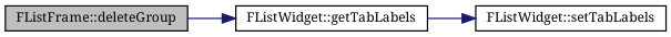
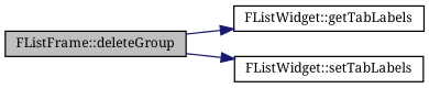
  digraph {
    fontname="Noto Serif"
    rankdir=LR
    node [color=black fillcolor=white fontname="Noto Serif" fontsize=10 shape=record style=filled]
    edge [color=midnightblue fontname="Noto Serif" fontsize=10 labelfontname=Helvetica labelfontsize=10 style=solid]
    n1 [fillcolor=grey75 fontcolor=black height=0.2 label="FListFrame::deleteGroup" width=0.4]
    n2 [height=0.2 label="FListWidget::getTabLabels" width=0.4]
    n3 [height=0.2 label="FListWidget::setTabLabels" width=0.4]
    n1 -> n2
-   n2 -> n3
+   n1 -> n3
  }
